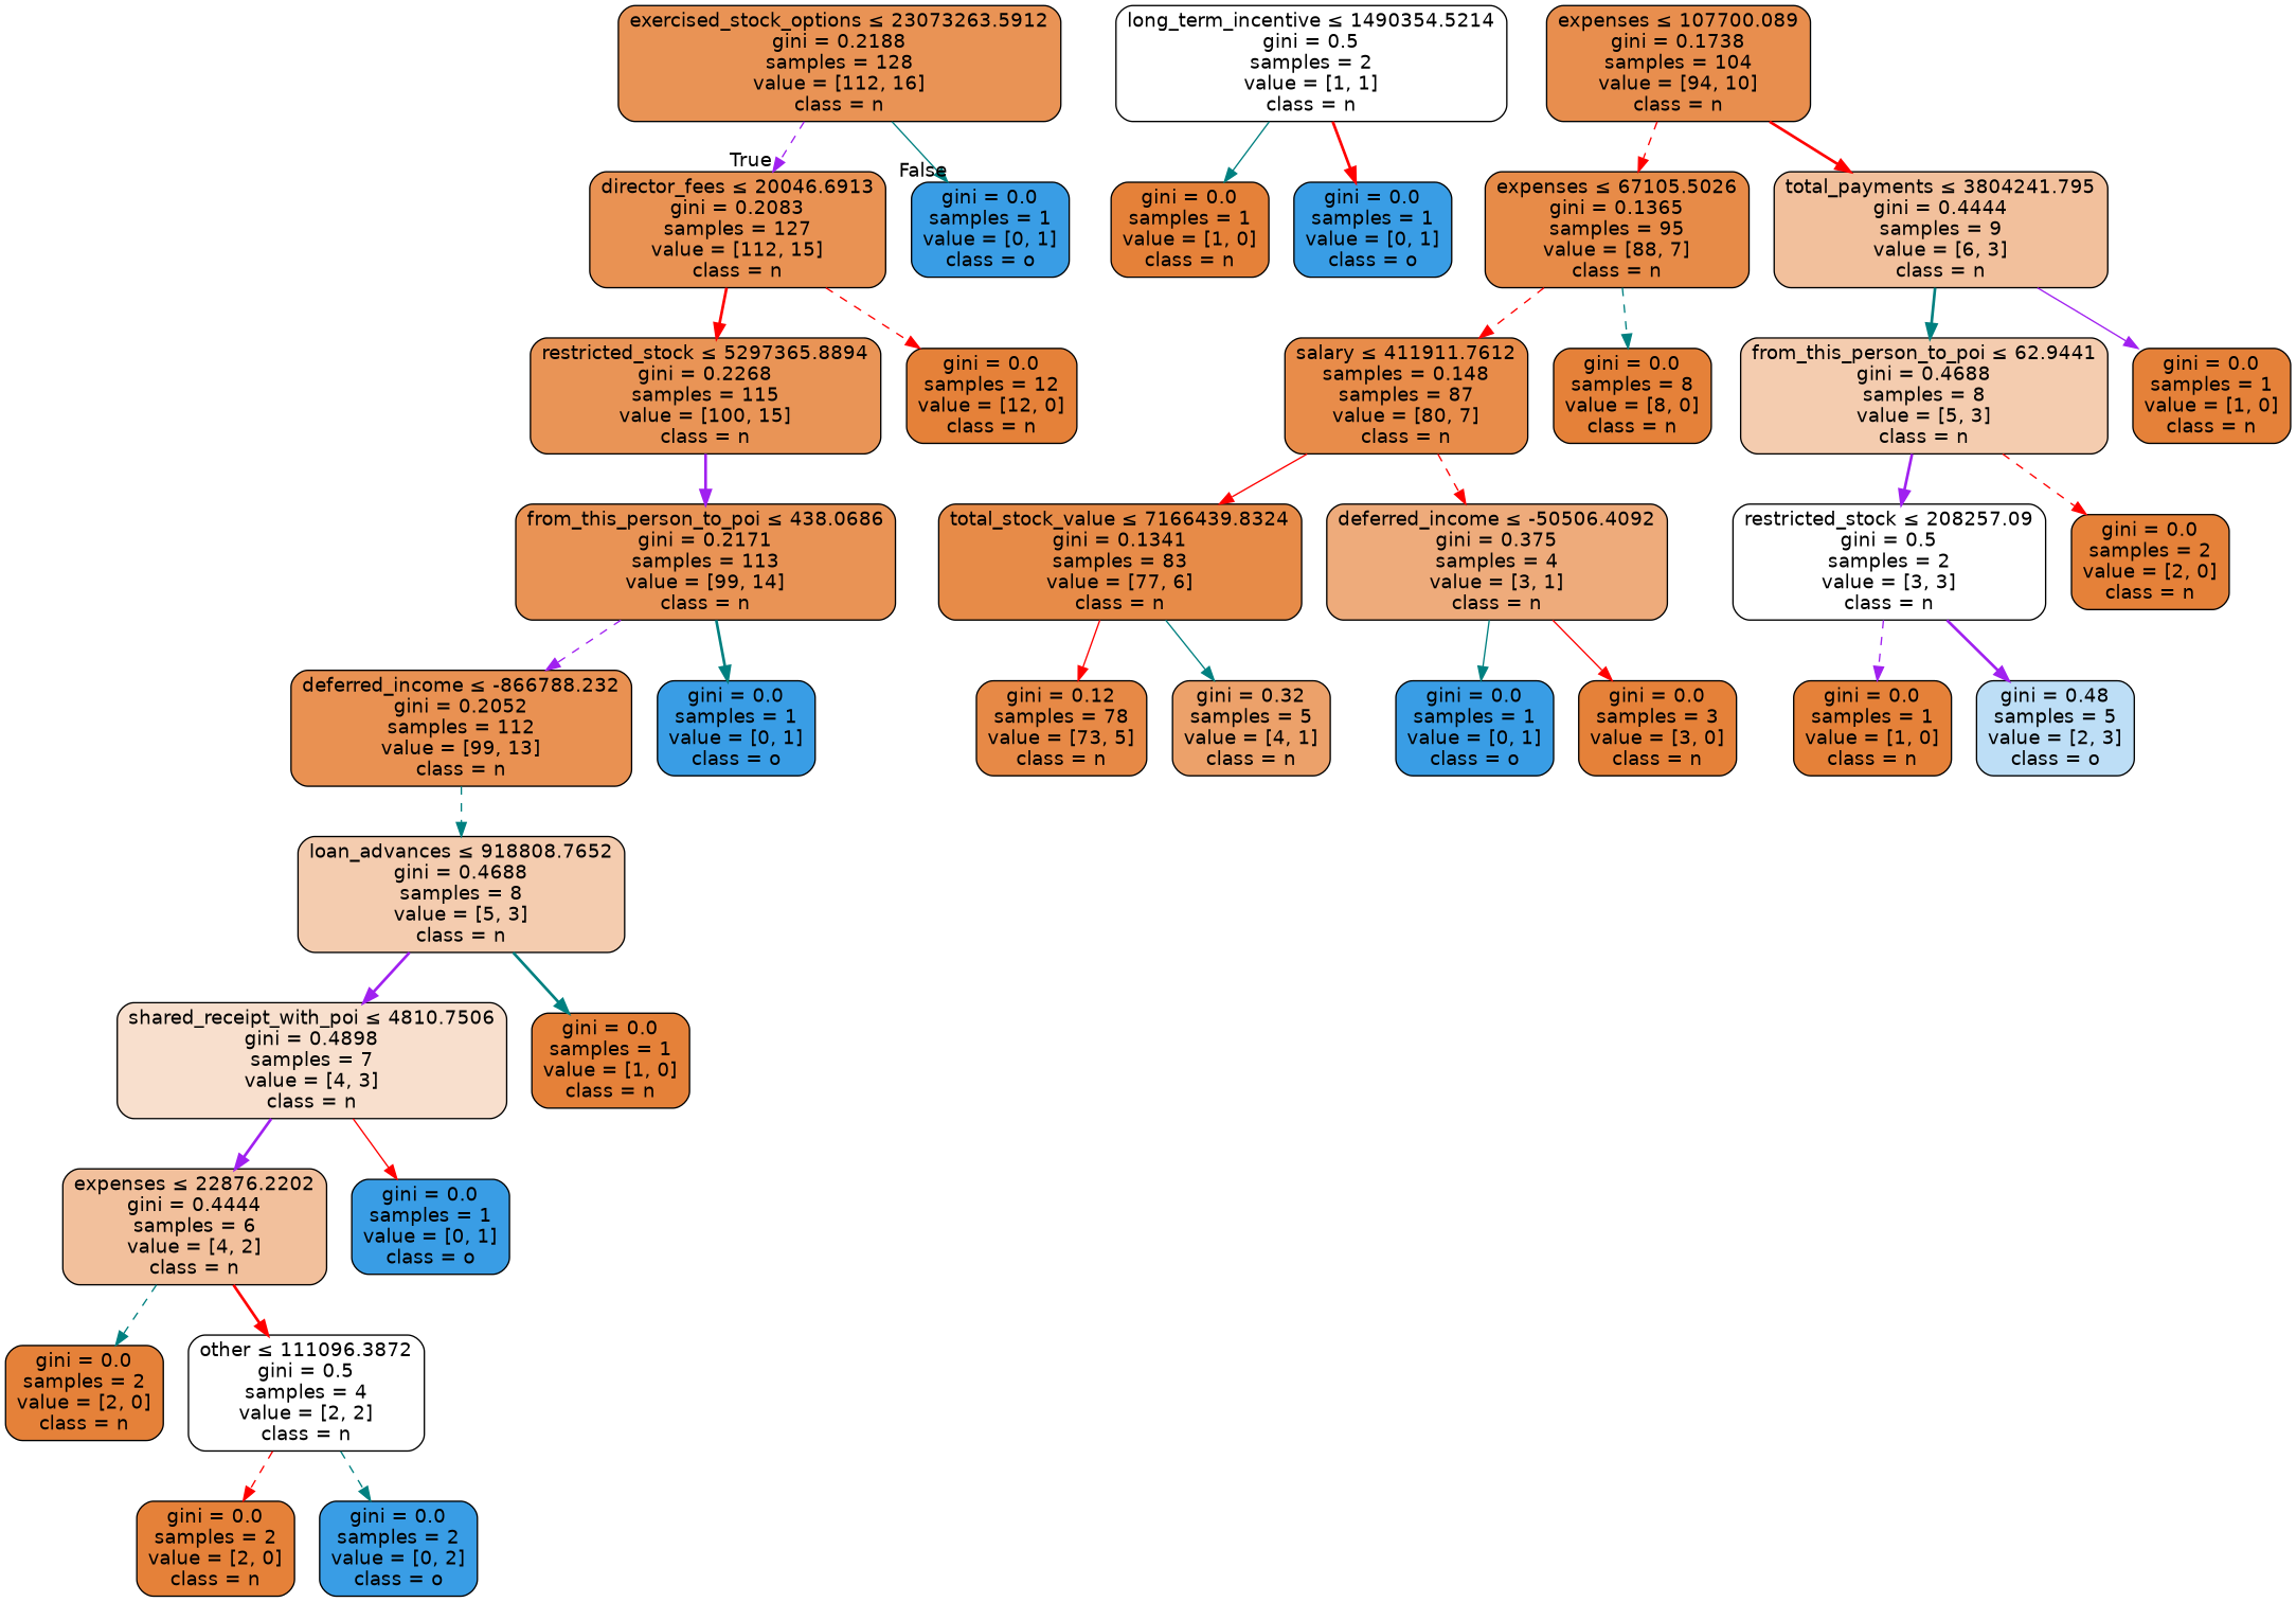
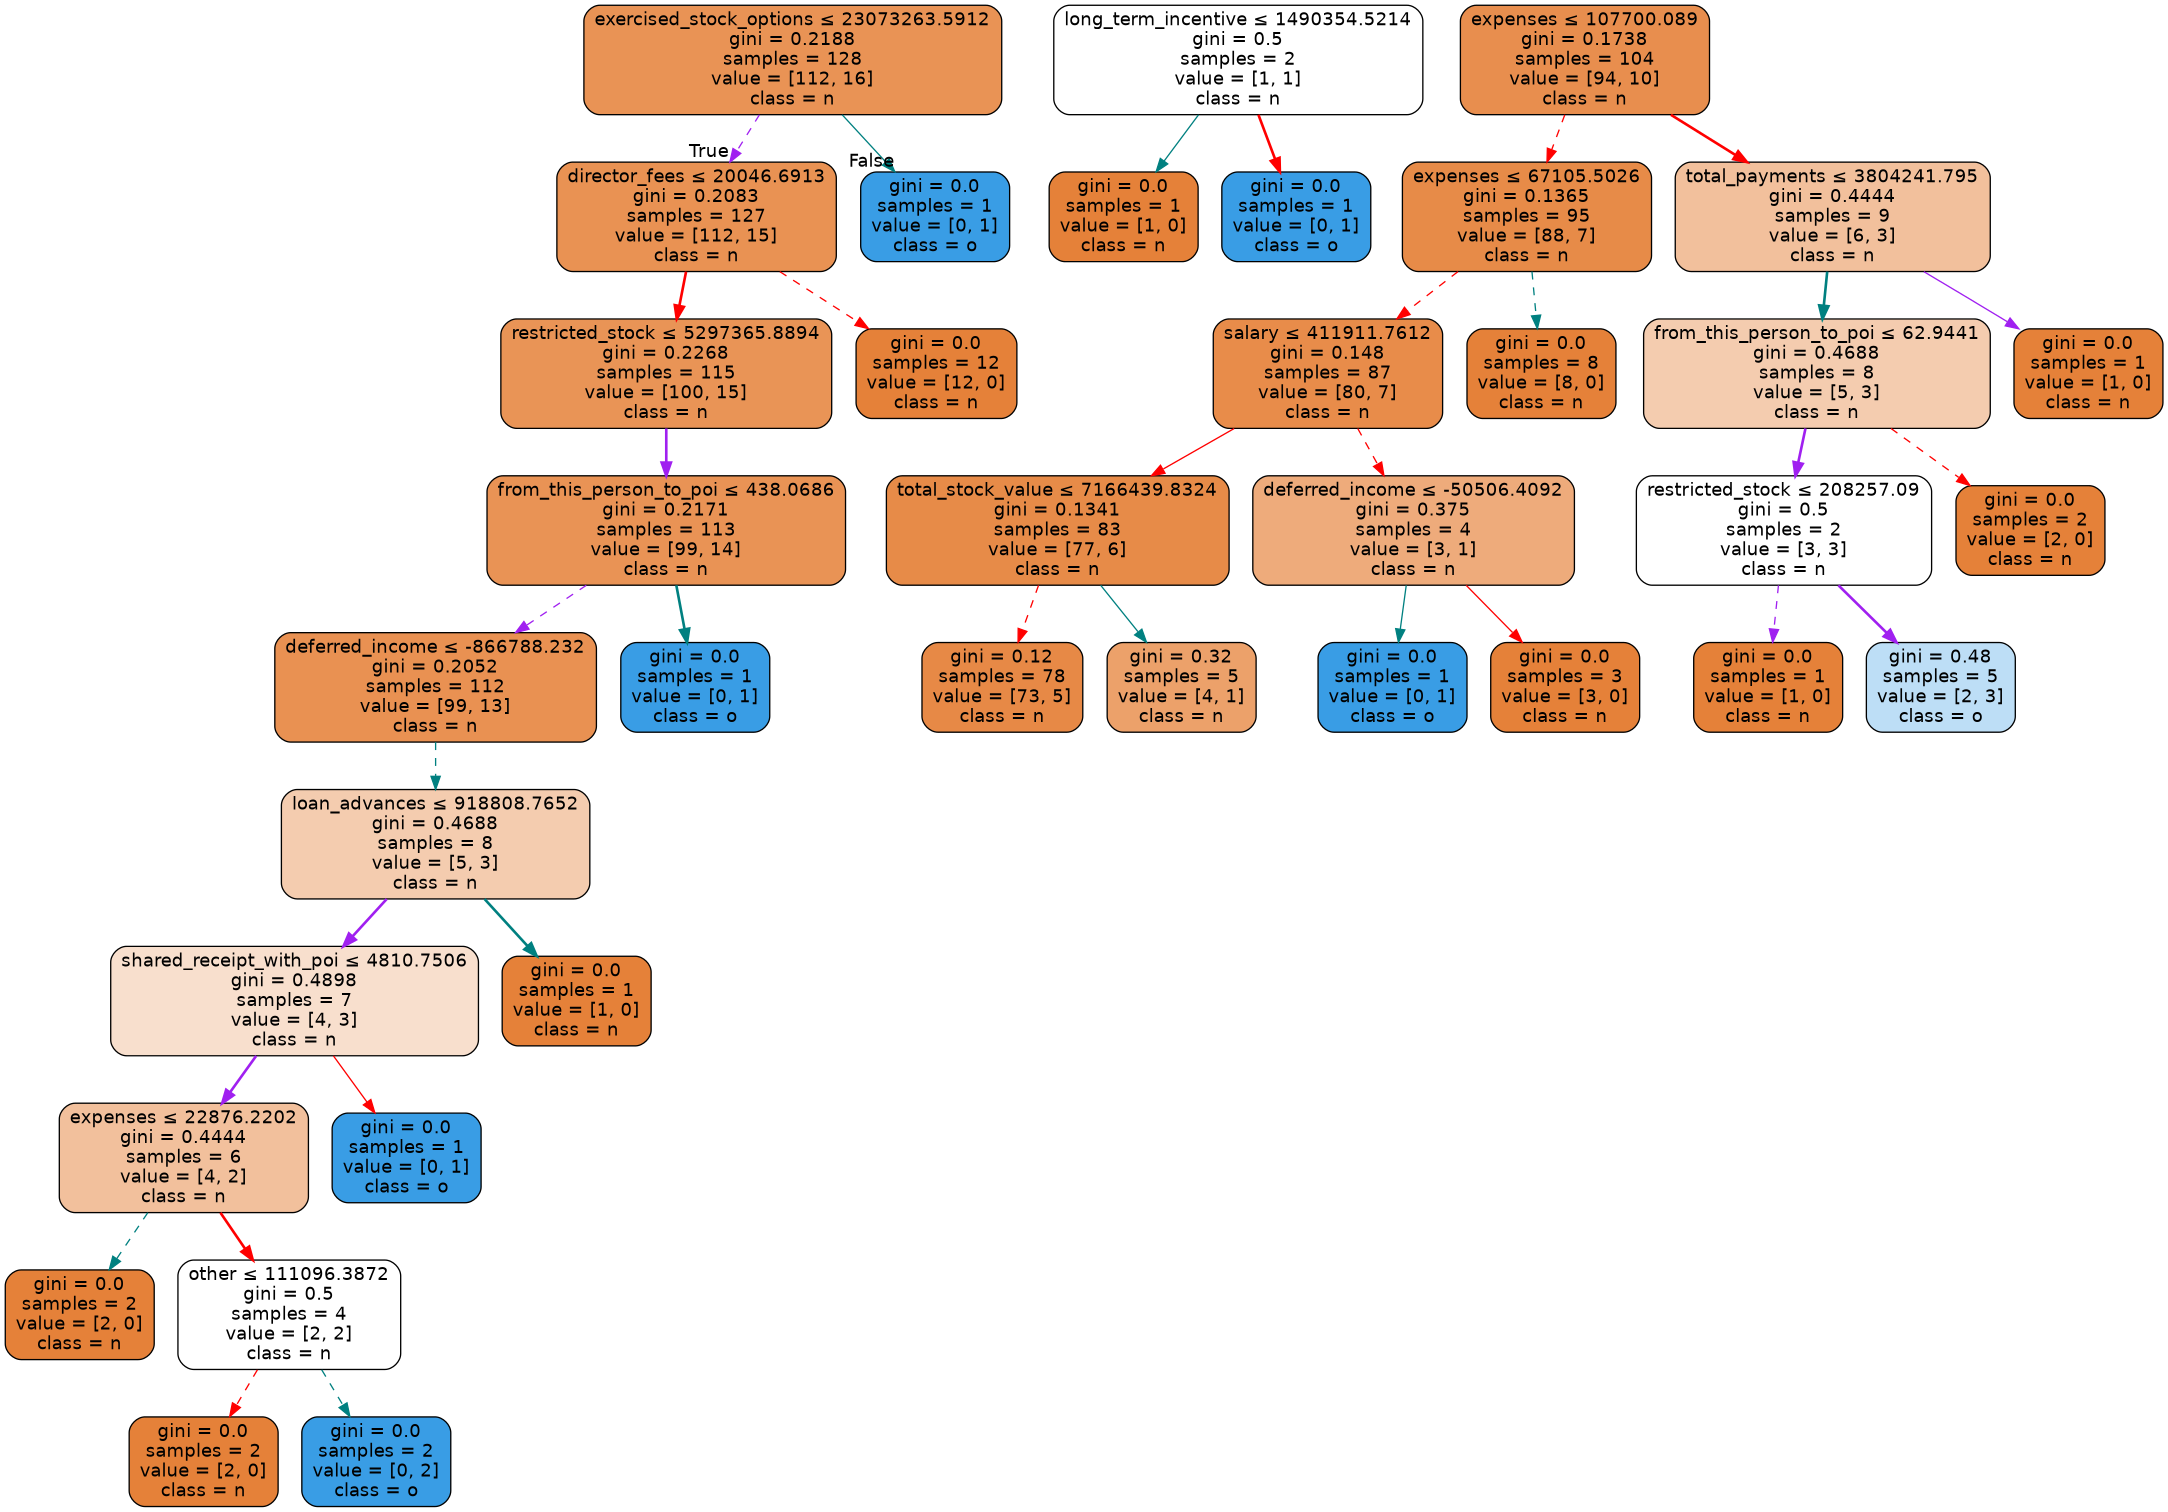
  digraph {
    node [color=black fillcolor="#e58139ff" fontname=helvetica shape=box style="filled, rounded"]
    edge [color=red fontname=helvetica style=dashed]
    n1 [fillcolor="#e58139db" label=<exercised_stock_options &le; 23073263.5912<br/>gini = 0.2188<br/>samples = 128<br/>value = [112, 16]<br/>class = n>]
    n2 [fillcolor="#e58139dd" label=<director_fees &le; 20046.6913<br/>gini = 0.2083<br/>samples = 127<br/>value = [112, 15]<br/>class = n>]
    n3 [fillcolor="#399de5ff" label=<gini = 0.0<br/>samples = 1<br/>value = [0, 1]<br/>class = o>]
    n4 [fillcolor="#e58139d9" label=<restricted_stock &le; 5297365.8894<br/>gini = 0.2268<br/>samples = 115<br/>value = [100, 15]<br/>class = n>]
    n5 [label=<gini = 0.0<br/>samples = 12<br/>value = [12, 0]<br/>class = n>]
    n6 [fillcolor="#e58139db" label=<from_this_person_to_poi &le; 438.0686<br/>gini = 0.2171<br/>samples = 113<br/>value = [99, 14]<br/>class = n>]
    n7 [fillcolor="#e58139de" label=<deferred_income &le; -866788.232<br/>gini = 0.2052<br/>samples = 112<br/>value = [99, 13]<br/>class = n>]
    n8 [fillcolor="#399de5ff" label=<gini = 0.0<br/>samples = 1<br/>value = [0, 1]<br/>class = o>]
    n9 [fillcolor="#e5813900" label=<long_term_incentive &le; 1490354.5214<br/>gini = 0.5<br/>samples = 2<br/>value = [1, 1]<br/>class = n>]
    n10 [label=<gini = 0.0<br/>samples = 1<br/>value = [1, 0]<br/>class = n>]
    n11 [fillcolor="#399de5ff" label=<gini = 0.0<br/>samples = 1<br/>value = [0, 1]<br/>class = o>]
    n12 [fillcolor="#e5813966" label=<loan_advances &le; 918808.7652<br/>gini = 0.4688<br/>samples = 8<br/>value = [5, 3]<br/>class = n>]
    n13 [fillcolor="#e5813940" label=<shared_receipt_with_poi &le; 4810.7506<br/>gini = 0.4898<br/>samples = 7<br/>value = [4, 3]<br/>class = n>]
    n14 [label=<gini = 0.0<br/>samples = 1<br/>value = [1, 0]<br/>class = n>]
    n15 [fillcolor="#e58139e4" label=<expenses &le; 107700.089<br/>gini = 0.1738<br/>samples = 104<br/>value = [94, 10]<br/>class = n>]
    n16 [fillcolor="#e58139eb" label=<expenses &le; 67105.5026<br/>gini = 0.1365<br/>samples = 95<br/>value = [88, 7]<br/>class = n>]
    n17 [fillcolor="#e581397f" label=<total_payments &le; 3804241.795<br/>gini = 0.4444<br/>samples = 9<br/>value = [6, 3]<br/>class = n>]
    n18 [fillcolor="#e581397f" label=<expenses &le; 22876.2202<br/>gini = 0.4444<br/>samples = 6<br/>value = [4, 2]<br/>class = n>]
    n19 [fillcolor="#399de5ff" label=<gini = 0.0<br/>samples = 1<br/>value = [0, 1]<br/>class = o>]
    n20 [label=<gini = 0.0<br/>samples = 2<br/>value = [2, 0]<br/>class = n>]
    n21 [fillcolor="#e5813900" label=<other &le; 111096.3872<br/>gini = 0.5<br/>samples = 4<br/>value = [2, 2]<br/>class = n>]
    n22 [label=<gini = 0.0<br/>samples = 2<br/>value = [2, 0]<br/>class = n>]
    n23 [fillcolor="#399de5ff" label=<gini = 0.0<br/>samples = 2<br/>value = [0, 2]<br/>class = o>]
-   n24 [fillcolor="#e58139e9" label=<salary &le; 411911.7612<br/>samples = 0.148<br/>samples = 87<br/>value = [80, 7]<br/>class = n>]
+   n24 [fillcolor="#e58139e9" label=<salary &le; 411911.7612<br/>gini = 0.148<br/>samples = 87<br/>value = [80, 7]<br/>class = n>]
    n25 [label=<gini = 0.0<br/>samples = 8<br/>value = [8, 0]<br/>class = n>]
    n26 [fillcolor="#e5813966" label=<from_this_person_to_poi &le; 62.9441<br/>gini = 0.4688<br/>samples = 8<br/>value = [5, 3]<br/>class = n>]
    n27 [label=<gini = 0.0<br/>samples = 1<br/>value = [1, 0]<br/>class = n>]
    n28 [fillcolor="#e58139eb" label=<total_stock_value &le; 7166439.8324<br/>gini = 0.1341<br/>samples = 83<br/>value = [77, 6]<br/>class = n>]
    n29 [fillcolor="#e58139aa" label=<deferred_income &le; -50506.4092<br/>gini = 0.375<br/>samples = 4<br/>value = [3, 1]<br/>class = n>]
    n30 [fillcolor="#e58139ee" label=<gini = 0.12<br/>samples = 78<br/>value = [73, 5]<br/>class = n>]
    n31 [fillcolor="#e58139bf" label=<gini = 0.32<br/>samples = 5<br/>value = [4, 1]<br/>class = n>]
    n32 [fillcolor="#399de5ff" label=<gini = 0.0<br/>samples = 1<br/>value = [0, 1]<br/>class = o>]
    n33 [label=<gini = 0.0<br/>samples = 3<br/>value = [3, 0]<br/>class = n>]
    n34 [fillcolor="#e5813900" label=<restricted_stock &le; 208257.09<br/>gini = 0.5<br/>samples = 2<br/>value = [3, 3]<br/>class = n>]
    n35 [label=<gini = 0.0<br/>samples = 2<br/>value = [2, 0]<br/>class = n>]
    n36 [label=<gini = 0.0<br/>samples = 1<br/>value = [1, 0]<br/>class = n>]
    n37 [fillcolor="#399de555" label=<gini = 0.48<br/>samples = 5<br/>value = [2, 3]<br/>class = o>]
    n1 -> n2 [color=purple headlabel=True labelangle=45 labeldistance=2.5]
    n1 -> n3 [color=teal headlabel=False labelangle=-45 labeldistance=2.5 style=solid]
    n2 -> n4 [style=bold]
    n2 -> n5
    n4 -> n6 [color=purple style=bold]
    n6 -> n7 [color=purple]
    n6 -> n8 [color=teal style=bold]
    n7 -> n12 [color=teal]
    n9 -> n10 [color=teal style=solid]
    n9 -> n11 [style=bold]
    n12 -> n13 [color=purple style=bold]
    n12 -> n14 [color=teal style=bold]
    n13 -> n18 [color=purple style=bold]
    n13 -> n19 [style=solid]
    n15 -> n16
    n15 -> n17 [style=bold]
    n16 -> n24
    n16 -> n25 [color=teal]
    n17 -> n26 [color=teal style=bold]
    n17 -> n27 [color=purple style=solid]
    n18 -> n20 [color=teal]
    n18 -> n21 [style=bold]
    n21 -> n22
    n21 -> n23 [color=teal]
    n24 -> n28 [style=solid]
    n24 -> n29
    n26 -> n34 [color=purple style=bold]
    n26 -> n35
-   n28 -> n30 [style=solid]
+   n28 -> n30
    n28 -> n31 [color=teal style=solid]
    n29 -> n32 [color=teal style=solid]
    n29 -> n33 [style=solid]
    n34 -> n36 [color=purple]
    n34 -> n37 [color=purple style=bold]
  }
